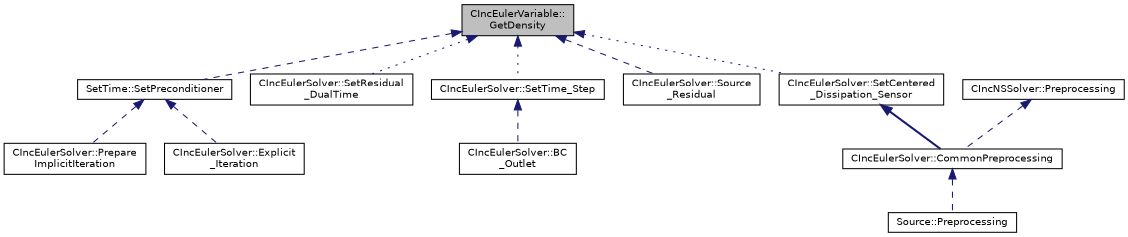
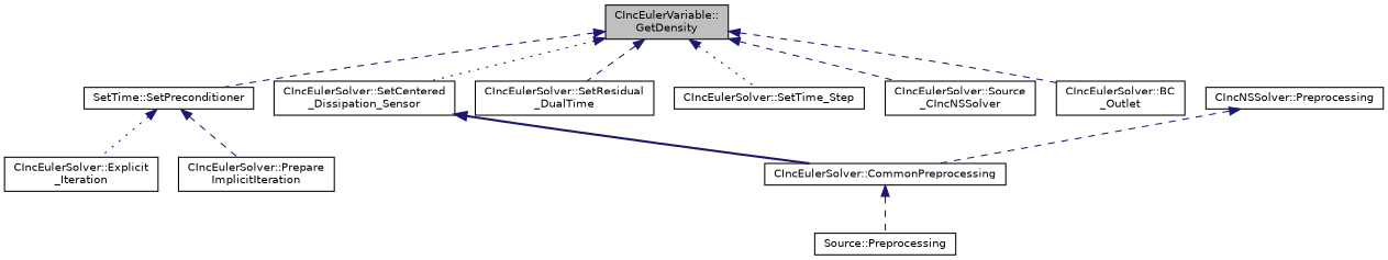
  digraph {
    rankdir=TB
    node [color=black fillcolor=white fontname=Helvetica fontsize=10 shape=record style=filled]
    edge [color=midnightblue dir=back fontname=Helvetica fontsize=10 labelfontname=Helvetica labelfontsize=10 style=dashed]
    n1 [fillcolor=grey75 fontcolor=black height=0.2 label="CIncEulerVariable::\lGetDensity" width=0.4]
    n2 [height=0.2 label="CIncEulerSolver::BC\l_Outlet" width=0.4]
    n3 [height=0.2 label="CIncEulerSolver::SetCentered\l_Dissipation_Sensor" width=0.4]
    n4 [height=0.2 label="SetTime::SetPreconditioner" width=0.4]
    n5 [height=0.2 label="CIncEulerSolver::SetResidual\l_DualTime" width=0.4]
    n6 [height=0.2 label="CIncEulerSolver::SetTime_Step" width=0.4]
-   n7 [height=0.2 label="CIncEulerSolver::Source\l_Residual" width=0.4]
+   n7 [height=0.2 label="CIncEulerSolver::Source\l_CIncNSSolver" width=0.4]
    n8 [height=0.2 label="CIncEulerSolver::CommonPreprocessing" width=0.4]
    n9 [height=0.2 label="CIncEulerSolver::Explicit\l_Iteration" width=0.4]
    n10 [height=0.2 label="CIncEulerSolver::Prepare\lImplicitIteration" width=0.4]
    n11 [height=0.2 label="Source::Preprocessing" width=0.4]
    n12 [height=0.2 label="CIncNSSolver::Preprocessing" width=0.4]
-   n6 -> n2
+   n1 -> n2
    n1 -> n3 [style=dotted]
    n1 -> n4
-   n1 -> n5 [style=dotted]
+   n1 -> n5
    n1 -> n6 [style=dotted]
    n1 -> n7
    n3 -> n8 [style=bold]
-   n4 -> n9
+   n4 -> n9 [style=dotted]
    n4 -> n10
    n8 -> n11
    n12 -> n8
  }
